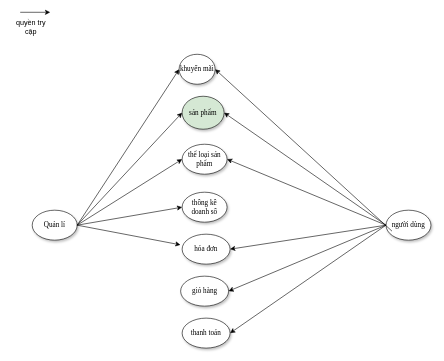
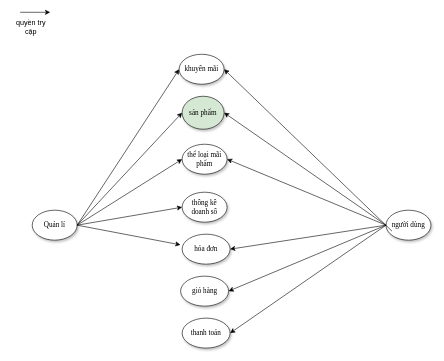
  <mxCell id="0" />
  <mxCell id="1" parent="0" />
- <mxCell id="2" value="thể loại sản phẩm" style="ellipse;whiteSpace=wrap;html=1;rounded=0;shadow=1;comic=0;labelBackgroundColor=none;strokeWidth=1;fontFamily=Verdana;fontSize=12;align=center;" vertex="1" parent="1"><mxGeometry x="303" y="240" width="75" height="50" as="geometry" /></mxCell>
+ <mxCell id="2" value="thể loại mãi phẩm" style="ellipse;whiteSpace=wrap;html=1;rounded=0;shadow=1;comic=0;labelBackgroundColor=none;strokeWidth=1;fontFamily=Verdana;fontSize=12;align=center;" vertex="1" parent="1"><mxGeometry x="303" y="240" width="75" height="50" as="geometry" /></mxCell>
  <mxCell id="3" value="thông kê doanh số" style="ellipse;whiteSpace=wrap;html=1;rounded=0;shadow=1;comic=0;labelBackgroundColor=none;strokeWidth=1;fontFamily=Verdana;fontSize=12;align=center;" vertex="1" parent="1"><mxGeometry x="303" y="320" width="75" height="50" as="geometry" /></mxCell>
  <mxCell id="4" value="người dùng" style="ellipse;whiteSpace=wrap;html=1;rounded=0;shadow=1;comic=0;labelBackgroundColor=none;strokeWidth=1;fontFamily=Verdana;fontSize=12;align=center;" vertex="1" parent="1"><mxGeometry x="643" y="350" width="75" height="50" as="geometry" /></mxCell>
- <mxCell id="5" value="khuyến mãi" style="ellipse;whiteSpace=wrap;html=1;rounded=0;shadow=1;comic=0;labelBackgroundColor=none;strokeWidth=1;fontFamily=Verdana;fontSize=12;align=center;" vertex="1" parent="1"><mxGeometry x="298" y="90" width="60" height="50" as="geometry" /></mxCell>
+ <mxCell id="5" value="khuyến mãi" style="ellipse;whiteSpace=wrap;html=1;rounded=0;shadow=1;comic=0;labelBackgroundColor=none;strokeWidth=1;fontFamily=Verdana;fontSize=12;align=center;" vertex="1" parent="1"><mxGeometry x="298" y="90" width="75" height="50" as="geometry" /></mxCell>
  <mxCell id="6" value="giỏ hàng" style="ellipse;whiteSpace=wrap;html=1;rounded=0;shadow=1;comic=0;labelBackgroundColor=none;strokeWidth=1;fontFamily=Verdana;fontSize=12;align=center;" vertex="1" parent="1"><mxGeometry x="300.5" y="460" width="80" height="50" as="geometry" /></mxCell>
  <mxCell id="7" value="Quản lí" style="ellipse;whiteSpace=wrap;html=1;rounded=0;shadow=1;comic=0;labelBackgroundColor=none;strokeWidth=1;fontFamily=Verdana;fontSize=12;align=center;" vertex="1" parent="1"><mxGeometry x="53" y="350" width="75" height="50" as="geometry" /></mxCell>
  <mxCell id="8" value="" style="endArrow=classic;html=1;rounded=0;" edge="1" parent="1"><mxGeometry width="50" height="50" relative="1" as="geometry"><mxPoint x="33" y="20" as="sourcePoint" /><mxPoint x="83" y="20" as="targetPoint" /></mxGeometry></mxCell>
  <mxCell id="9" value="quyền try cập" style="text;html=1;strokeColor=none;fillColor=none;align=center;verticalAlign=middle;whiteSpace=wrap;rounded=0;" vertex="1" parent="1"><mxGeometry x="20.5" y="30" width="60" height="30" as="geometry" /></mxCell>
  <mxCell id="10" value="hóa đơn" style="ellipse;whiteSpace=wrap;html=1;rounded=0;shadow=1;comic=0;labelBackgroundColor=none;strokeWidth=1;fontFamily=Verdana;fontSize=12;align=center;" vertex="1" parent="1"><mxGeometry x="303" y="390" width="80" height="50" as="geometry" /></mxCell>
  <mxCell id="11" value="sản phẩm" style="ellipse;whiteSpace=wrap;html=1;rounded=0;shadow=1;comic=0;labelBackgroundColor=none;strokeWidth=1;fontFamily=Verdana;fontSize=12;align=center;fillColor=#d5e8d4;" vertex="1" parent="1"><mxGeometry x="303" y="160" width="70" height="55" as="geometry" /></mxCell>
  <mxCell id="12" value="thanh toán" style="ellipse;whiteSpace=wrap;html=1;rounded=0;shadow=1;comic=0;labelBackgroundColor=none;strokeWidth=1;fontFamily=Verdana;fontSize=12;align=center;" vertex="1" parent="1"><mxGeometry x="303" y="530" width="80" height="50" as="geometry" /></mxCell>
  <mxCell id="13" value="" style="endArrow=classic;html=1;rounded=0;exitX=1;exitY=0.5;exitDx=0;exitDy=0;entryX=-0.035;entryY=0.356;entryDx=0;entryDy=0;entryPerimeter=0;" edge="1" parent="1" source="7" target="10"><mxGeometry width="50" height="50" relative="1" as="geometry"><mxPoint x="153" y="530" as="sourcePoint" /><mxPoint x="203" y="480" as="targetPoint" /></mxGeometry></mxCell>
  <mxCell id="14" value="" style="endArrow=classic;html=1;rounded=0;exitX=1;exitY=0.5;exitDx=0;exitDy=0;entryX=0;entryY=0.5;entryDx=0;entryDy=0;" edge="1" parent="1" source="7" target="11"><mxGeometry width="50" height="50" relative="1" as="geometry"><mxPoint x="103" y="520" as="sourcePoint" /><mxPoint x="153" y="470" as="targetPoint" /></mxGeometry></mxCell>
  <mxCell id="15" value="" style="endArrow=classic;html=1;rounded=0;exitX=1;exitY=0.5;exitDx=0;exitDy=0;entryX=0;entryY=0.5;entryDx=0;entryDy=0;" edge="1" parent="1" source="7" target="2"><mxGeometry width="50" height="50" relative="1" as="geometry"><mxPoint x="93" y="520" as="sourcePoint" /><mxPoint x="143" y="470" as="targetPoint" /></mxGeometry></mxCell>
  <mxCell id="16" value="" style="endArrow=classic;html=1;rounded=0;exitX=1;exitY=0.5;exitDx=0;exitDy=0;entryX=0;entryY=0.5;entryDx=0;entryDy=0;" edge="1" parent="1" source="7" target="3"><mxGeometry width="50" height="50" relative="1" as="geometry"><mxPoint x="23" y="560" as="sourcePoint" /><mxPoint x="73" y="510" as="targetPoint" /></mxGeometry></mxCell>
  <mxCell id="17" value="" style="endArrow=classic;html=1;rounded=0;entryX=0;entryY=0.5;entryDx=0;entryDy=0;exitX=1;exitY=0.5;exitDx=0;exitDy=0;" edge="1" parent="1" source="7" target="5"><mxGeometry width="50" height="50" relative="1" as="geometry"><mxPoint x="133" y="370" as="sourcePoint" /><mxPoint x="123" y="280" as="targetPoint" /></mxGeometry></mxCell>
  <mxCell id="18" value="" style="endArrow=classic;html=1;rounded=0;exitX=0;exitY=0.5;exitDx=0;exitDy=0;entryX=1;entryY=0.5;entryDx=0;entryDy=0;" edge="1" parent="1" source="4" target="6"><mxGeometry width="50" height="50" relative="1" as="geometry"><mxPoint x="103" y="530" as="sourcePoint" /><mxPoint x="173" y="490" as="targetPoint" /></mxGeometry></mxCell>
  <mxCell id="19" value="" style="endArrow=classic;html=1;rounded=0;exitX=0;exitY=0.5;exitDx=0;exitDy=0;entryX=1;entryY=0.5;entryDx=0;entryDy=0;" edge="1" parent="1" target="10"><mxGeometry width="50" height="50" relative="1" as="geometry"><mxPoint x="643" y="375" as="sourcePoint" /><mxPoint x="380.5" y="485" as="targetPoint" /></mxGeometry></mxCell>
  <mxCell id="20" value="" style="endArrow=classic;html=1;rounded=0;exitX=0;exitY=0.5;exitDx=0;exitDy=0;entryX=1;entryY=0.5;entryDx=0;entryDy=0;" edge="1" parent="1" source="4" target="12"><mxGeometry width="50" height="50" relative="1" as="geometry"><mxPoint x="653" y="385" as="sourcePoint" /><mxPoint x="390.5" y="495" as="targetPoint" /></mxGeometry></mxCell>
  <mxCell id="21" value="" style="endArrow=classic;html=1;rounded=0;entryX=1;entryY=0.5;entryDx=0;entryDy=0;exitX=0;exitY=0.5;exitDx=0;exitDy=0;" edge="1" parent="1" source="4" target="2"><mxGeometry width="50" height="50" relative="1" as="geometry"><mxPoint x="643" y="380" as="sourcePoint" /><mxPoint x="593" y="290" as="targetPoint" /></mxGeometry></mxCell>
  <mxCell id="22" value="" style="endArrow=classic;html=1;rounded=0;entryX=1;entryY=0.5;entryDx=0;entryDy=0;exitX=0;exitY=0.5;exitDx=0;exitDy=0;" edge="1" parent="1" target="11"><mxGeometry width="50" height="50" relative="1" as="geometry"><mxPoint x="643" y="375" as="sourcePoint" /><mxPoint x="378" y="265" as="targetPoint" /></mxGeometry></mxCell>
  <mxCell id="23" value="" style="endArrow=classic;html=1;rounded=0;entryX=1;entryY=0.5;entryDx=0;entryDy=0;exitX=0;exitY=0.5;exitDx=0;exitDy=0;" edge="1" parent="1" target="5"><mxGeometry width="50" height="50" relative="1" as="geometry"><mxPoint x="653" y="385" as="sourcePoint" /><mxPoint x="388" y="275" as="targetPoint" /></mxGeometry></mxCell>
